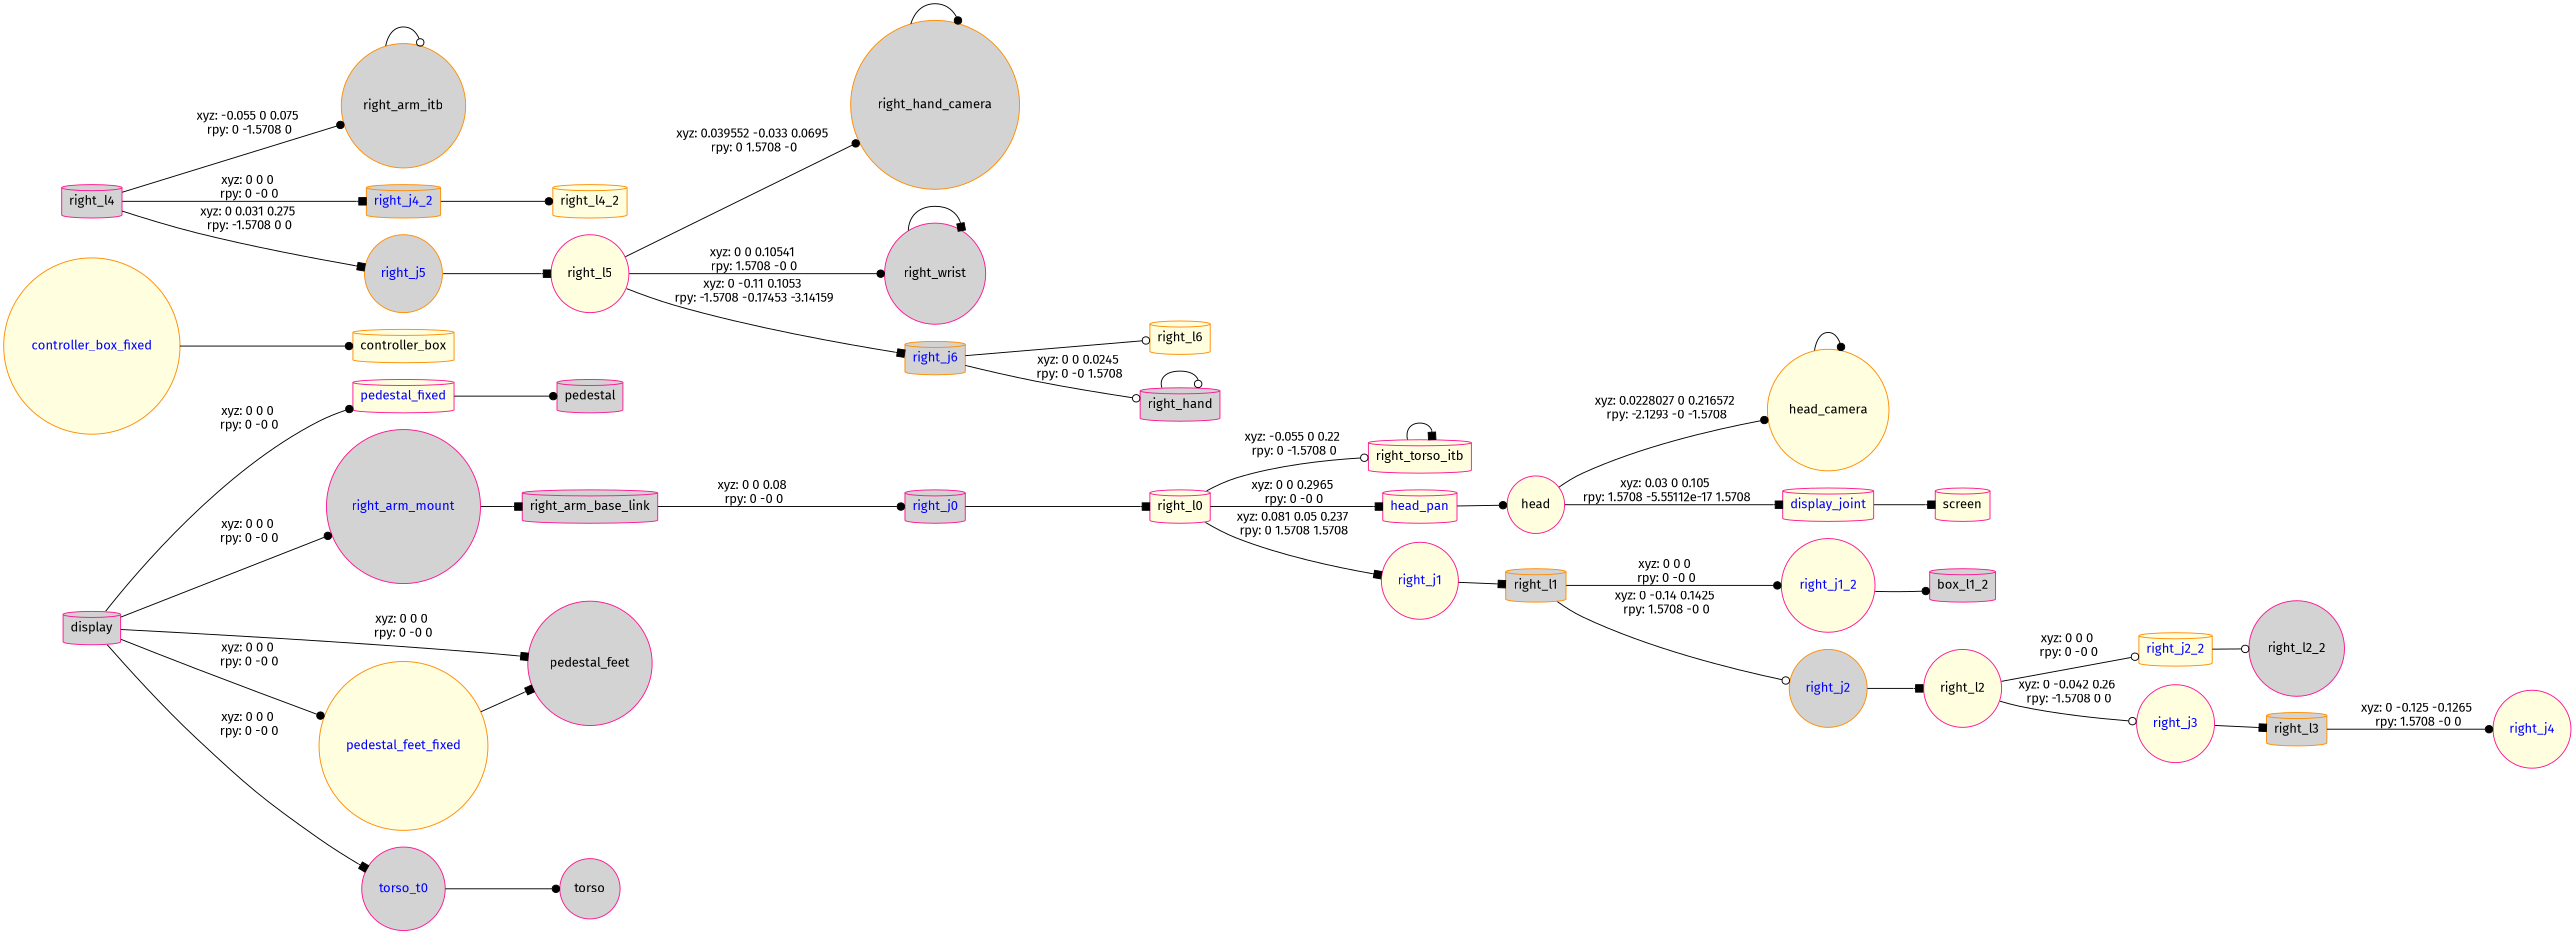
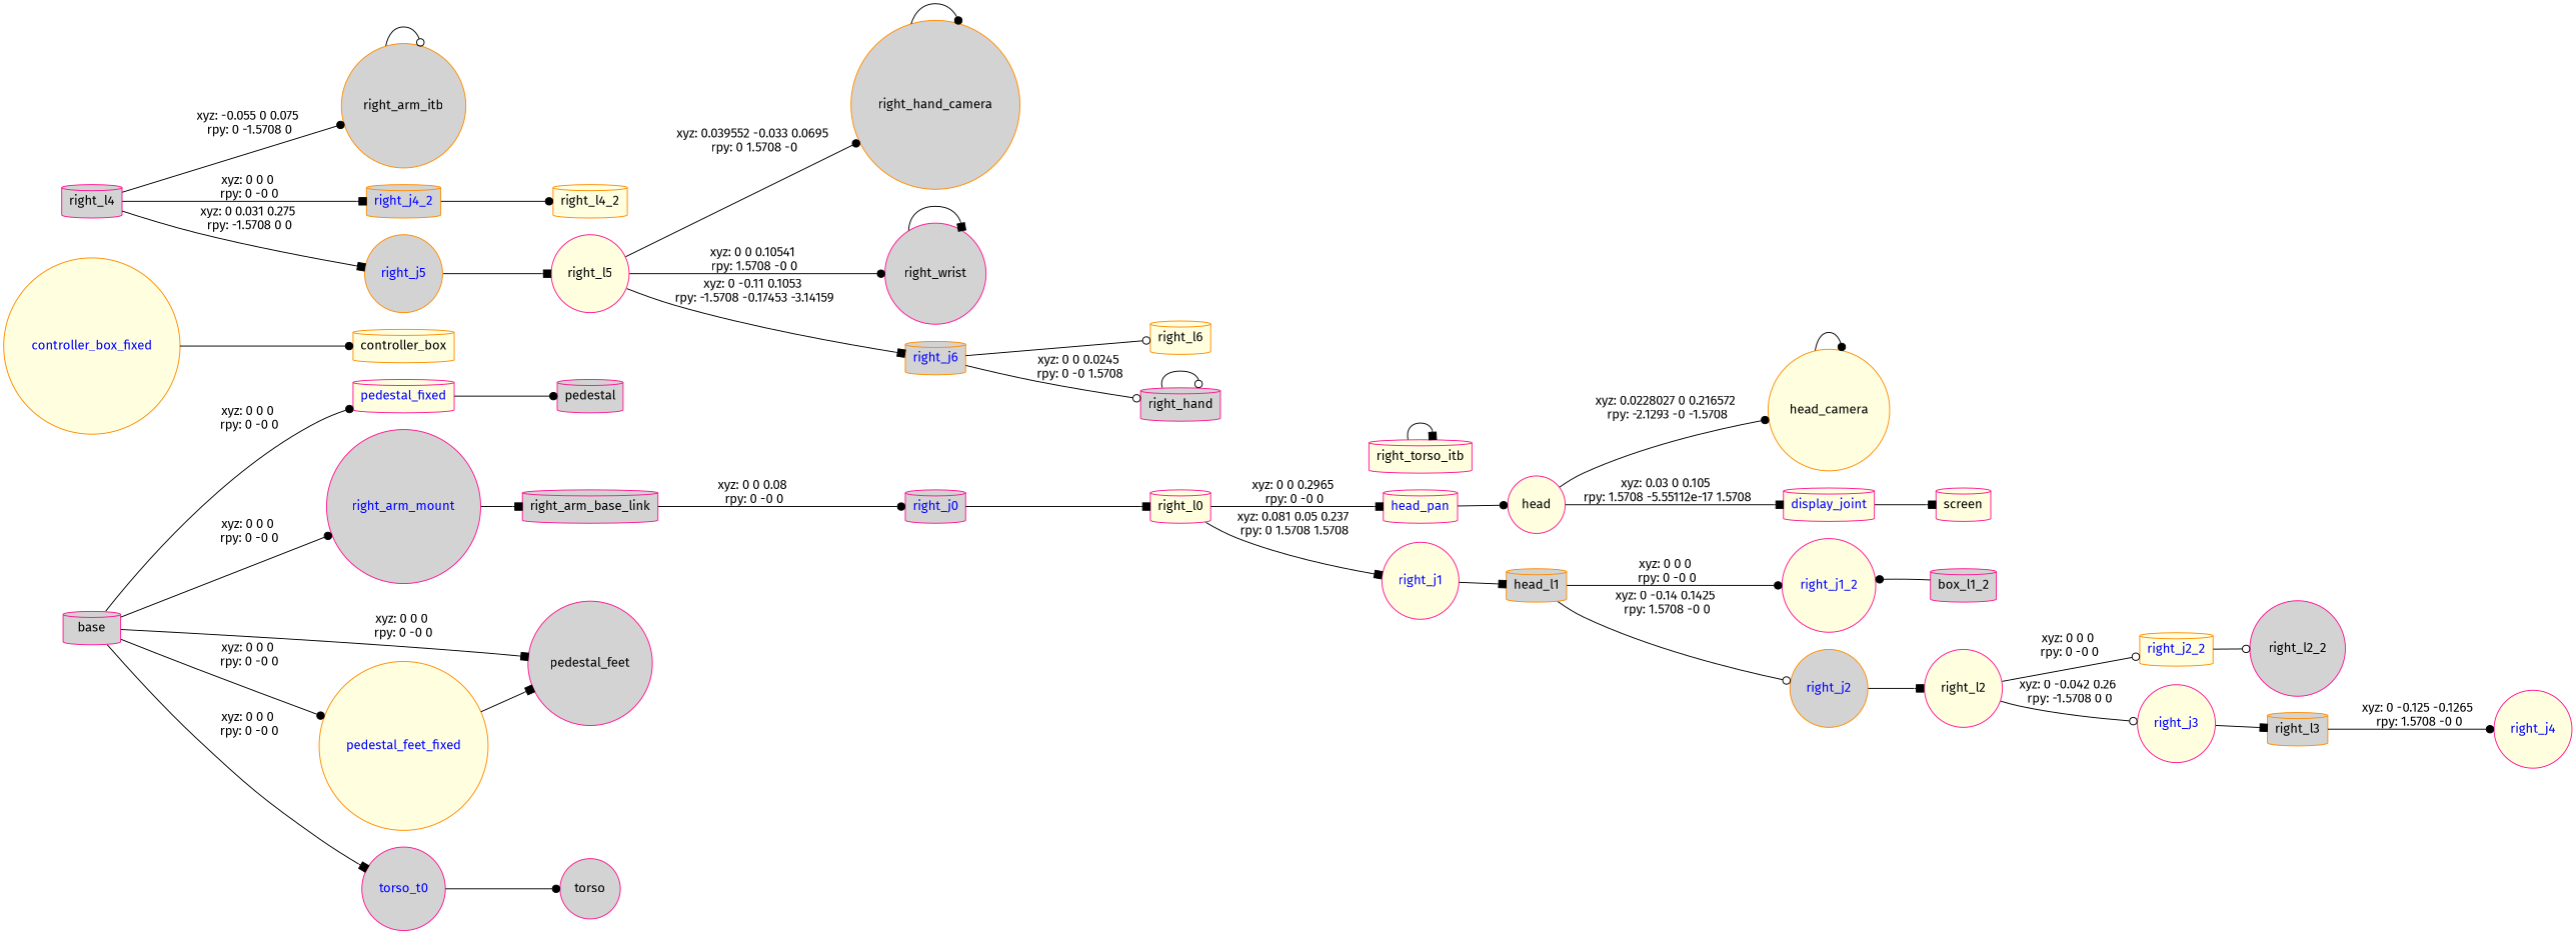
  digraph {
    fontname="Fira Sans"
    rankdir=LR
    node [color=deeppink fillcolor=lightgrey fontname="Fira Sans" shape=cylinder style=filled]
    edge [arrowhead=dot fontname="Fira Sans"]
-   n1 [label=display]
+   n1 [label=base]
    pedestal_feet_fixed [color=darkorange fillcolor=lightyellow fontcolor=blue shape=circle]
    pedestal_fixed [fillcolor=lightyellow fontcolor=blue]
    right_arm_mount [fontcolor=blue shape=circle]
    torso_t0 [fontcolor=blue shape=circle]
    n6 [label=pedestal_feet shape=circle]
    controller_box_fixed [color=darkorange fillcolor=lightyellow fontcolor=blue shape=circle]
    n8 [color=darkorange fillcolor=lightyellow label=controller_box]
    n9 [label=pedestal]
    n10 [label=right_arm_base_link]
    n11 [label=torso shape=circle]
    right_j0 [fontcolor=blue]
    n13 [fillcolor=lightyellow label=right_l0]
    n14 [fillcolor=lightyellow label=right_torso_itb]
    head_pan [fillcolor=lightyellow fontcolor=blue]
    right_j1 [fillcolor=lightyellow fontcolor=blue shape=circle]
    n17 [fillcolor=lightyellow label=head shape=circle]
-   n18 [color=darkorange label=right_l1]
+   n18 [color=darkorange label=head_l1]
    n19 [color=darkorange fillcolor=lightyellow label=head_camera shape=circle]
    display_joint [fillcolor=lightyellow fontcolor=blue]
    n21 [fillcolor=lightyellow label=screen]
    right_j1_2 [fillcolor=lightyellow fontcolor=blue shape=circle]
    right_j2 [color=darkorange fontcolor=blue shape=circle]
    n24 [label=box_l1_2]
    n25 [fillcolor=lightyellow label=right_l2 shape=circle]
    right_j2_2 [color=darkorange fillcolor=lightyellow fontcolor=blue]
    right_j3 [fillcolor=lightyellow fontcolor=blue shape=circle]
    n28 [label=right_l2_2 shape=circle]
    n29 [color=darkorange label=right_l3]
    right_j4 [fillcolor=lightyellow fontcolor=blue shape=circle]
    n31 [label=right_l4]
    n32 [color=darkorange label=right_arm_itb shape=circle]
    right_j4_2 [color=darkorange fontcolor=blue]
    right_j5 [color=darkorange fontcolor=blue shape=circle]
    n35 [color=darkorange fillcolor=lightyellow label=right_l4_2]
    n36 [fillcolor=lightyellow label=right_l5 shape=circle]
    n37 [color=darkorange label=right_hand_camera shape=circle]
    n38 [label=right_wrist shape=circle]
    right_j6 [color=darkorange fontcolor=blue]
    n40 [color=darkorange fillcolor=lightyellow label=right_l6]
    n41 [label=right_hand]
    n1 -> pedestal_feet_fixed [label="xyz: 0 0 0 \nrpy: 0 -0 0"]
    n1 -> pedestal_fixed [label="xyz: 0 0 0 \nrpy: 0 -0 0"]
    n1 -> right_arm_mount [label="xyz: 0 0 0 \nrpy: 0 -0 0"]
    n1 -> torso_t0 [arrowhead=box label="xyz: 0 0 0 \nrpy: 0 -0 0"]
    n1 -> n6 [arrowhead=box label="xyz: 0 0 0 \nrpy: 0 -0 0"]
    pedestal_feet_fixed -> n6 [arrowhead=box]
    pedestal_fixed -> n9
    right_arm_mount -> n10 [arrowhead=box]
    torso_t0 -> n11
    controller_box_fixed -> n8
    n10 -> right_j0 [label="xyz: 0 0 0.08 \nrpy: 0 -0 0"]
    right_j0 -> n13 [arrowhead=box]
-   n13 -> n14 [arrowhead=odot label="xyz: -0.055 0 0.22 \nrpy: 0 -1.5708 0"]
    n13 -> head_pan [arrowhead=box label="xyz: 0 0 0.2965 \nrpy: 0 -0 0"]
    n13 -> right_j1 [arrowhead=box label="xyz: 0.081 0.05 0.237 \nrpy: 0 1.5708 1.5708"]
    n14 -> n14 [arrowhead=box]
    head_pan -> n17
    right_j1 -> n18 [arrowhead=box]
    n17 -> n19 [label="xyz: 0.0228027 0 0.216572 \nrpy: -2.1293 -0 -1.5708"]
    n17 -> display_joint [arrowhead=box label="xyz: 0.03 0 0.105 \nrpy: 1.5708 -5.55112e-17 1.5708"]
    n18 -> right_j1_2 [label="xyz: 0 0 0 \nrpy: 0 -0 0"]
    n18 -> right_j2 [arrowhead=odot label="xyz: 0 -0.14 0.1425 \nrpy: 1.5708 -0 0"]
    n19 -> n19
    display_joint -> n21 [arrowhead=box]
-   right_j1_2 -> n24
+   n24 -> right_j1_2
    right_j2 -> n25 [arrowhead=box]
    n25 -> right_j2_2 [arrowhead=odot label="xyz: 0 0 0 \nrpy: 0 -0 0"]
    n25 -> right_j3 [arrowhead=odot label="xyz: 0 -0.042 0.26 \nrpy: -1.5708 0 0"]
    right_j2_2 -> n28 [arrowhead=odot]
    right_j3 -> n29 [arrowhead=box]
    n29 -> right_j4 [label="xyz: 0 -0.125 -0.1265 \nrpy: 1.5708 -0 0"]
    n31 -> n32 [label="xyz: -0.055 0 0.075 \nrpy: 0 -1.5708 0"]
    n31 -> right_j4_2 [arrowhead=box label="xyz: 0 0 0 \nrpy: 0 -0 0"]
    n31 -> right_j5 [arrowhead=box label="xyz: 0 0.031 0.275 \nrpy: -1.5708 0 0"]
    n32 -> n32 [arrowhead=odot]
    right_j4_2 -> n35
    right_j5 -> n36 [arrowhead=box]
    n36 -> n37 [label="xyz: 0.039552 -0.033 0.0695 \nrpy: 0 1.5708 -0"]
    n36 -> n38 [label="xyz: 0 0 0.10541 \nrpy: 1.5708 -0 0"]
    n36 -> right_j6 [arrowhead=box label="xyz: 0 -0.11 0.1053 \nrpy: -1.5708 -0.17453 -3.14159"]
    n37 -> n37
    n38 -> n38 [arrowhead=box]
    right_j6 -> n40 [arrowhead=odot]
    right_j6 -> n41 [arrowhead=odot label="xyz: 0 0 0.0245 \nrpy: 0 -0 1.5708"]
    n41 -> n41 [arrowhead=odot]
  }
